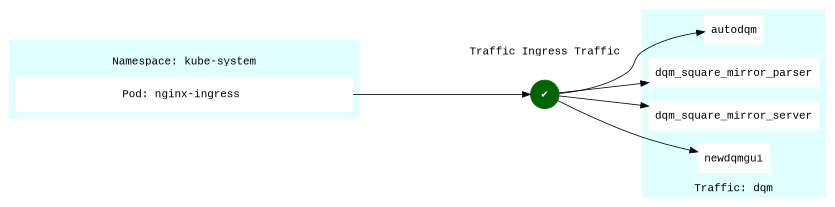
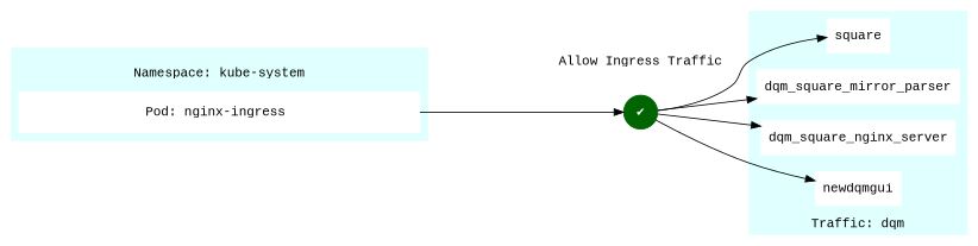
  digraph {
    fontname="Liberation Mono"
    rankdir=LR
    node [color=white fontname="Liberation Mono" shape=box style=filled labeljust=c]
    edge [fontname="Liberation Mono"]
    n1 [label="    Pod: nginx-ingress     " margin="1.4,0.2" labeljust=""]
-   n2 [label=autodqm]
+   n2 [label=square]
    n3 [label=dqm_square_mirror_parser]
-   n4 [label=dqm_square_mirror_server]
+   n4 [label=dqm_square_nginx_server]
    n5 [label=newdqmgui]
-   n6 [label="Traffic Ingress Traffic" margin=0 labeljust=""]
+   n6 [label="Allow Ingress Traffic" margin=0 labeljust=""]
    n7 [color=darkgreen fontcolor=white label=<&#10004;> shape=circle labeljust=""]
    subgraph cluster_1 {
      color=lightcyan
      label=" \nNamespace: kube-system"
      labeljust=c
      style=filled
      n1
    }
    subgraph cluster_2 {
      color=lightcyan
      label="Traffic: dqm"
      labeljust=c
      labelloc=b
      style=filled
      n2
      n3
      n4
      n5
    }
    subgraph cluster_3 {
      color=white
      n6
      n7
    }
    n1 -> n7 [minlen=4]
    n7 -> n2
    n7 -> n3
    n7 -> n4
    n7 -> n5
  }
